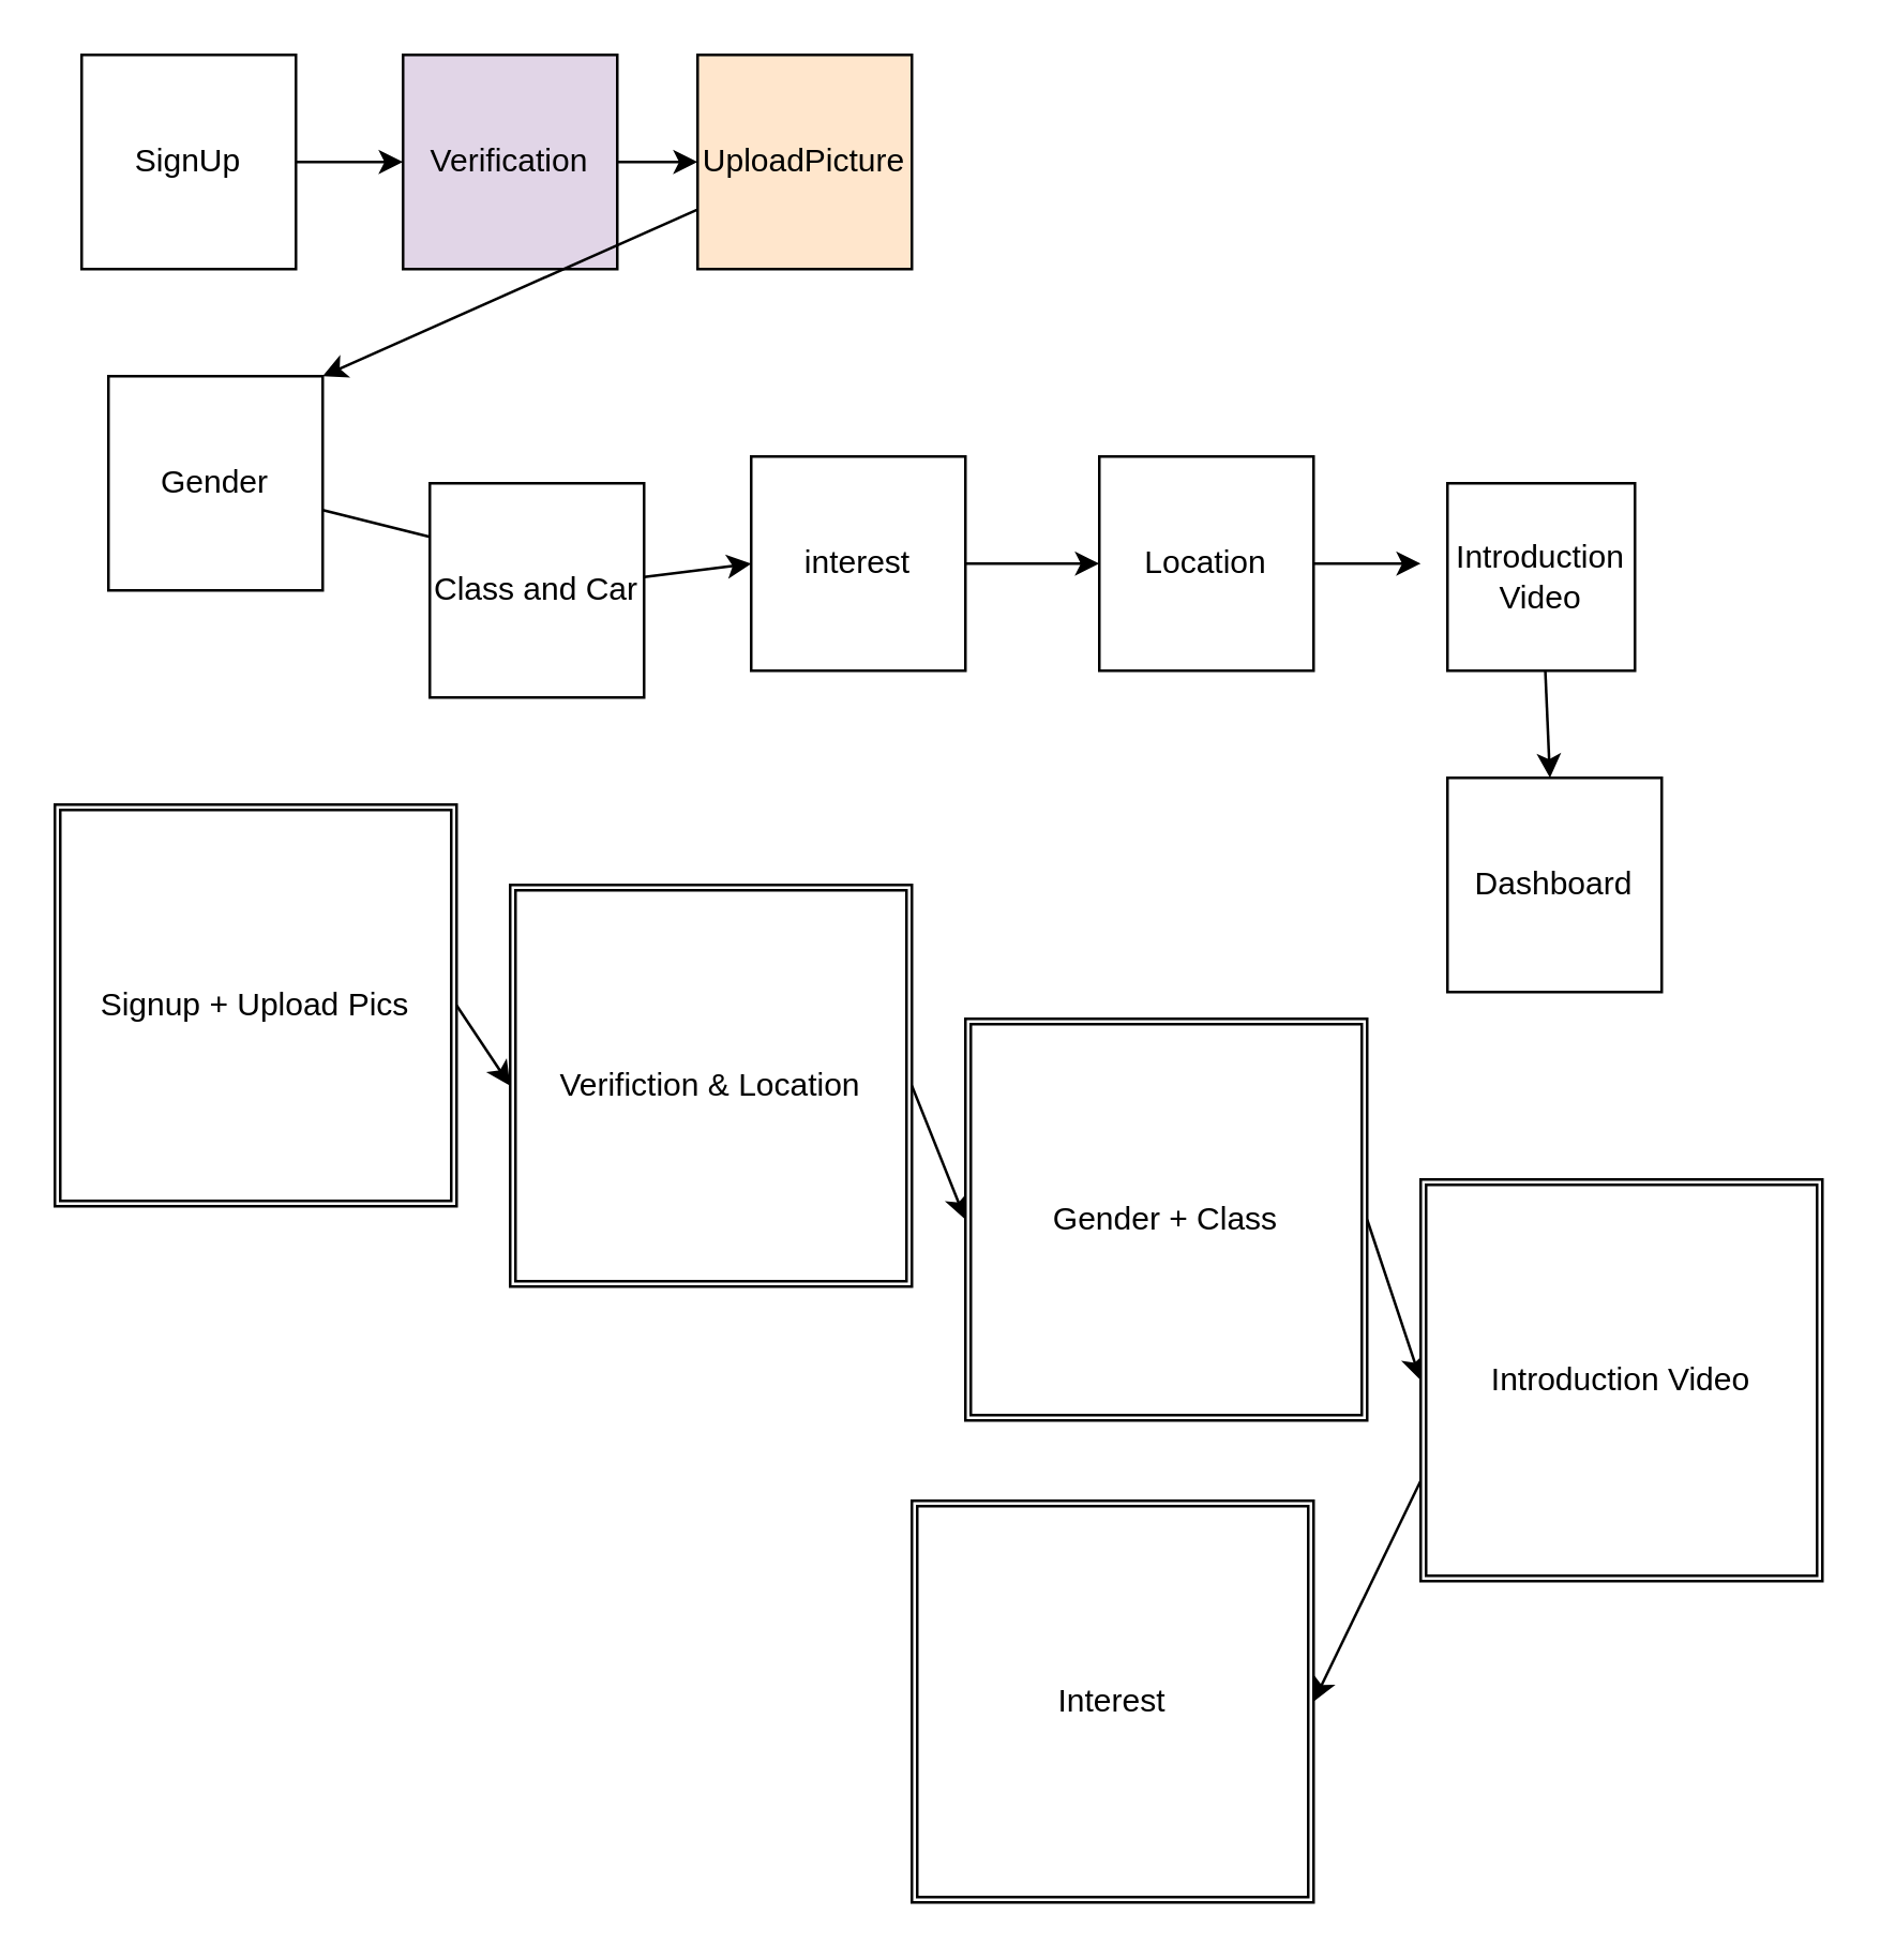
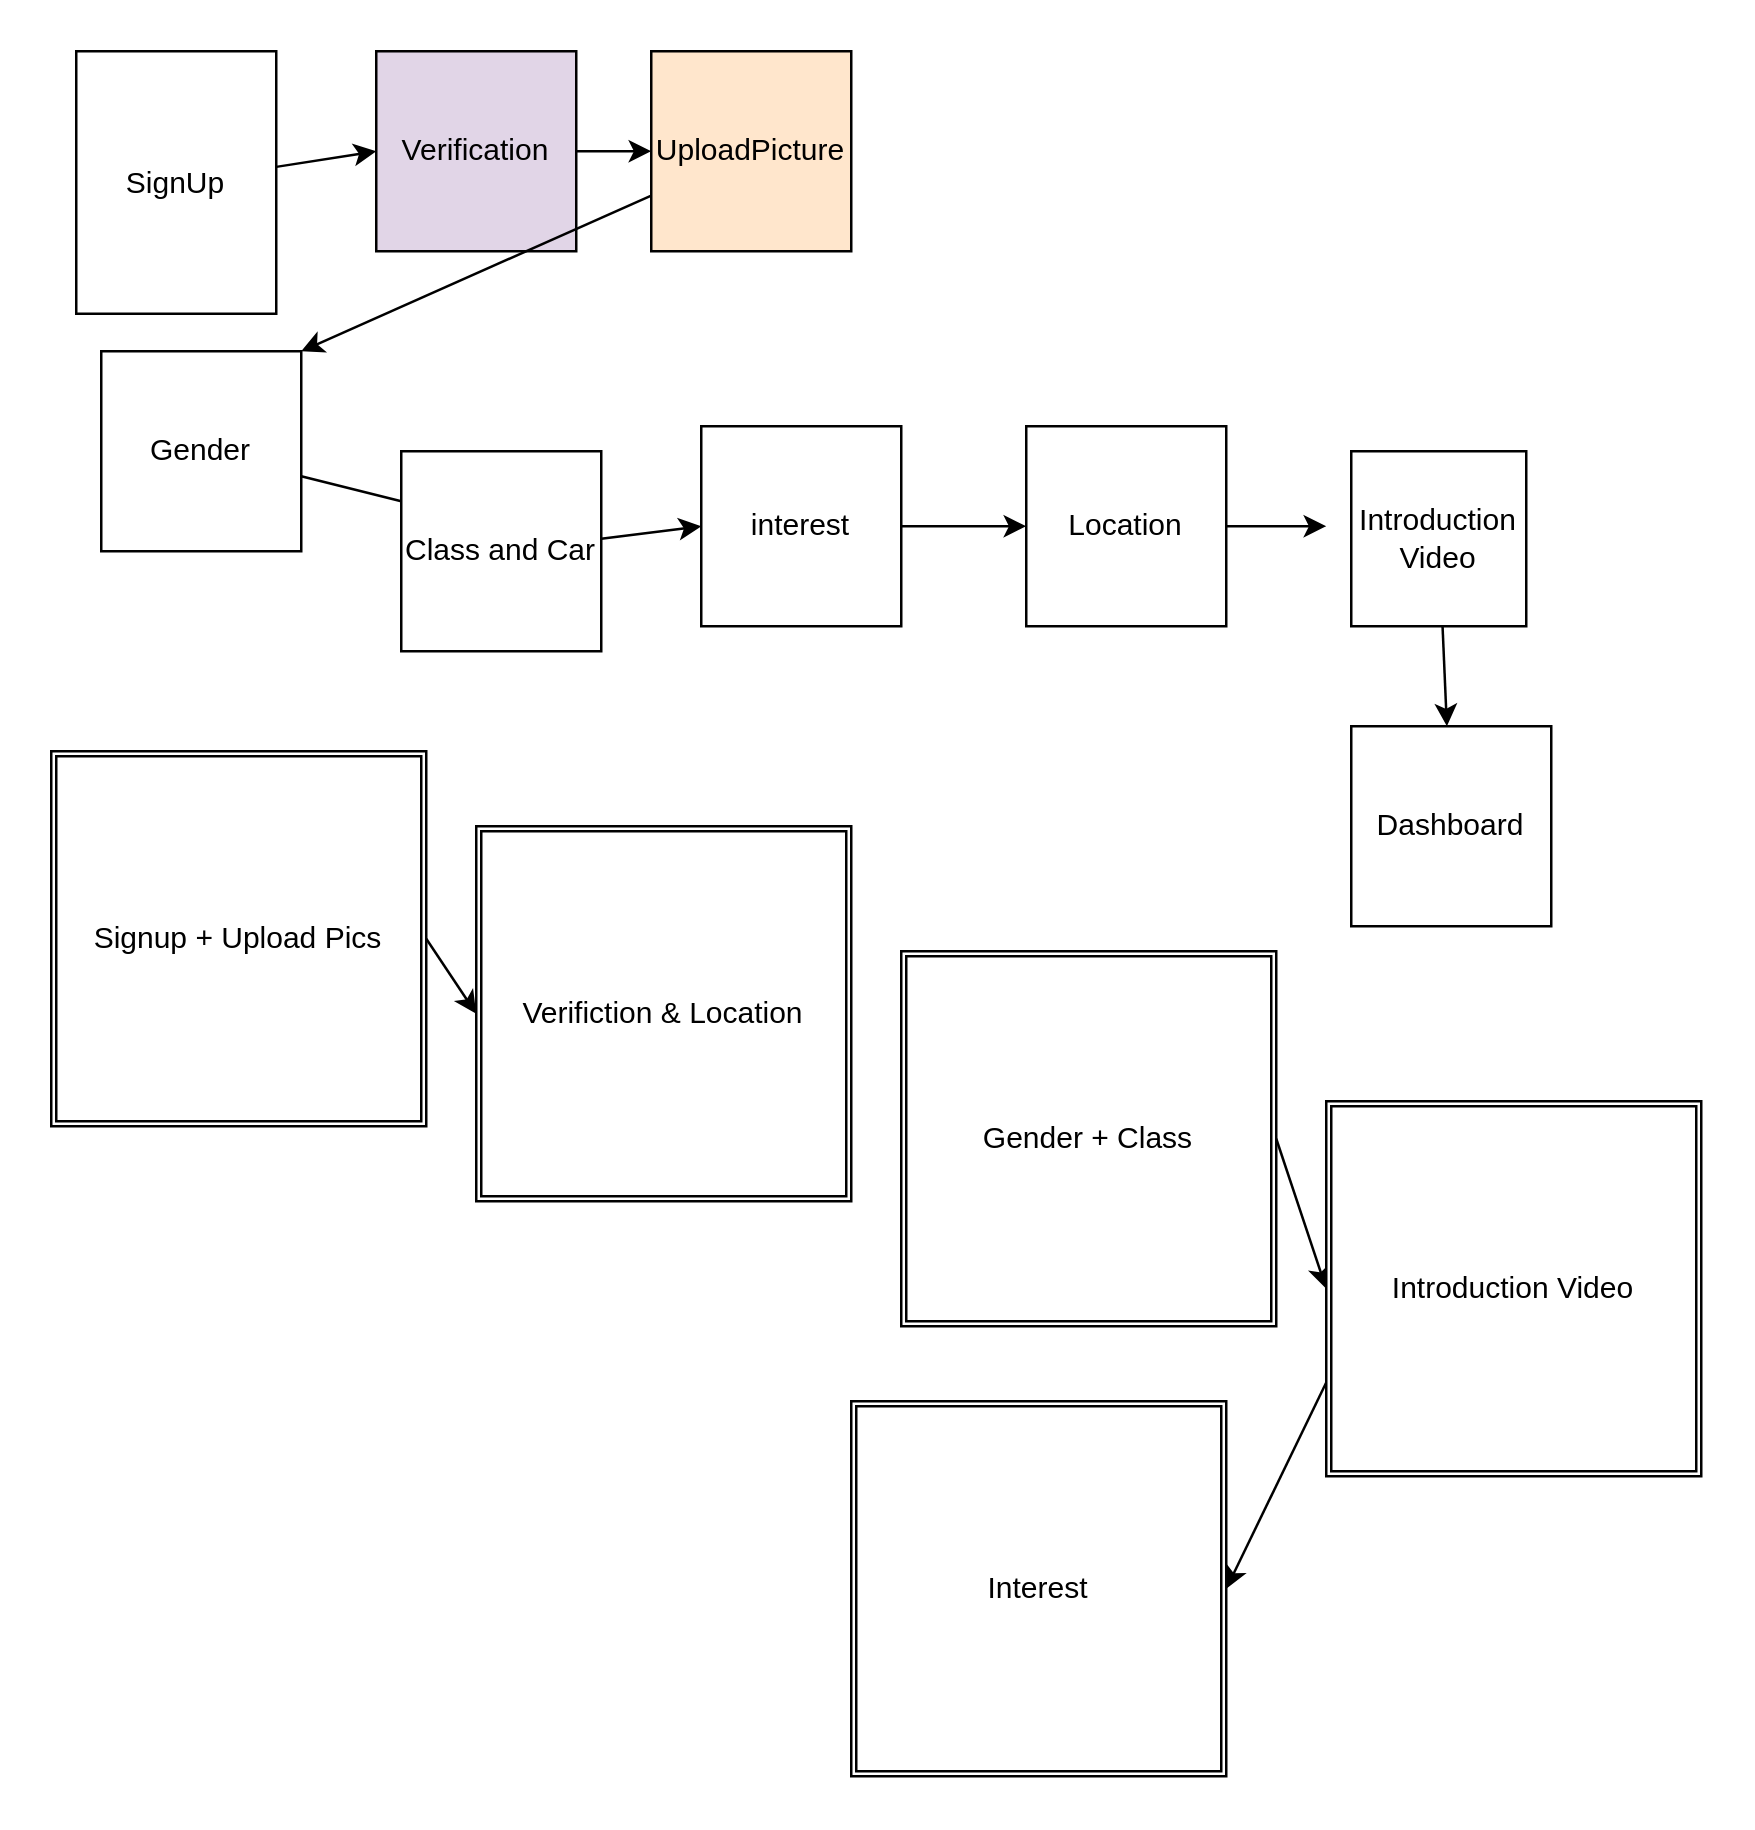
  <mxCell id="0" />
  <mxCell id="1" parent="0" />
  <mxCell id="2" style="edgeStyle=none;html=1;entryX=0;entryY=0.5;entryDx=0;entryDy=0;" parent="1" source="3" target="5" edge="1"><mxGeometry relative="1" as="geometry" /></mxCell>
- <mxCell id="3" value="SignUp" style="whiteSpace=wrap;html=1;aspect=fixed;" parent="1" vertex="1"><mxGeometry x="30" y="20" width="80" height="80" as="geometry" /></mxCell>
+ <mxCell id="3" value="SignUp" style="whiteSpace=wrap;html=1;aspect=fixed;" parent="1" vertex="1"><mxGeometry x="30" y="20" width="80" height="105" as="geometry" /></mxCell>
  <mxCell id="4" style="edgeStyle=none;html=1;exitX=1;exitY=0.5;exitDx=0;exitDy=0;entryX=0;entryY=0.5;entryDx=0;entryDy=0;" parent="1" source="5" target="7" edge="1"><mxGeometry relative="1" as="geometry" /></mxCell>
  <mxCell id="5" value="Verification" style="whiteSpace=wrap;html=1;aspect=fixed;fillColor=#e1d5e7;" parent="1" vertex="1"><mxGeometry x="150" y="20" width="80" height="80" as="geometry" /></mxCell>
  <mxCell id="6" style="edgeStyle=none;html=1;entryX=1;entryY=0;entryDx=0;entryDy=0;" parent="1" source="7" edge="1" target="18"><mxGeometry relative="1" as="geometry"><mxPoint x="190" y="140" as="targetPoint" /></mxGeometry></mxCell>
  <mxCell id="7" value="UploadPicture" style="whiteSpace=wrap;html=1;aspect=fixed;fillColor=#ffe6cc;" parent="1" vertex="1"><mxGeometry x="260" y="20" width="80" height="80" as="geometry" /></mxCell>
  <mxCell id="8" style="edgeStyle=none;html=1;entryX=0;entryY=0.5;entryDx=0;entryDy=0;" parent="1" source="9" target="11" edge="1"><mxGeometry relative="1" as="geometry" /></mxCell>
  <mxCell id="9" value="interest" style="whiteSpace=wrap;html=1;aspect=fixed;" parent="1" vertex="1"><mxGeometry x="280" y="170" width="80" height="80" as="geometry" /></mxCell>
  <mxCell id="10" style="edgeStyle=none;html=1;" parent="1" source="11" edge="1"><mxGeometry relative="1" as="geometry"><mxPoint x="530" y="210" as="targetPoint" /></mxGeometry></mxCell>
  <mxCell id="11" value="Location" style="whiteSpace=wrap;html=1;aspect=fixed;" parent="1" vertex="1"><mxGeometry x="410" y="170" width="80" height="80" as="geometry" /></mxCell>
  <mxCell id="12" style="edgeStyle=none;html=1;" edge="1" parent="1" source="13" target="14"><mxGeometry relative="1" as="geometry" /></mxCell>
  <mxCell id="13" value="Introduction Video" style="whiteSpace=wrap;html=1;aspect=fixed;" parent="1" vertex="1"><mxGeometry x="540" y="180" width="70" height="70" as="geometry" /></mxCell>
  <mxCell id="14" value="Dashboard" style="whiteSpace=wrap;html=1;aspect=fixed;" parent="1" vertex="1"><mxGeometry x="540" y="290" width="80" height="80" as="geometry" /></mxCell>
  <mxCell id="15" style="edgeStyle=none;html=1;entryX=0;entryY=0.5;entryDx=0;entryDy=0;" parent="1" source="16" target="9" edge="1"><mxGeometry relative="1" as="geometry" /></mxCell>
  <mxCell id="16" value="Class and Car" style="whiteSpace=wrap;html=1;aspect=fixed;" parent="1" vertex="1"><mxGeometry x="160" y="180" width="80" height="80" as="geometry" /></mxCell>
  <mxCell id="17" style="edgeStyle=none;html=1;entryX=0;entryY=0.25;entryDx=0;entryDy=0;endArrow=none;" parent="1" source="18" target="16" edge="1"><mxGeometry relative="1" as="geometry" /></mxCell>
  <mxCell id="18" value="Gender" style="whiteSpace=wrap;html=1;aspect=fixed;" parent="1" vertex="1"><mxGeometry x="40" y="140" width="80" height="80" as="geometry" /></mxCell>
  <mxCell id="19" style="edgeStyle=none;html=1;exitX=1;exitY=0.5;exitDx=0;exitDy=0;entryX=0;entryY=0.5;entryDx=0;entryDy=0;" edge="1" parent="1" source="20" target="22"><mxGeometry relative="1" as="geometry" /></mxCell>
  <mxCell id="20" value="Signup + Upload Pics" style="shape=ext;double=1;whiteSpace=wrap;html=1;aspect=fixed;" vertex="1" parent="1"><mxGeometry x="20" y="300" width="150" height="150" as="geometry" /></mxCell>
- <mxCell id="21" style="edgeStyle=none;html=1;exitX=1;exitY=0.5;exitDx=0;exitDy=0;entryX=0;entryY=0.5;entryDx=0;entryDy=0;" edge="1" parent="1" source="22" target="24"><mxGeometry relative="1" as="geometry" /></mxCell>
  <mxCell id="22" value="Verifiction &amp;amp; Location" style="shape=ext;double=1;whiteSpace=wrap;html=1;aspect=fixed;" vertex="1" parent="1"><mxGeometry x="190" y="330" width="150" height="150" as="geometry" /></mxCell>
  <mxCell id="23" style="edgeStyle=none;html=1;exitX=1;exitY=0.5;exitDx=0;exitDy=0;entryX=0;entryY=0.5;entryDx=0;entryDy=0;" edge="1" parent="1" source="24" target="26"><mxGeometry relative="1" as="geometry" /></mxCell>
  <mxCell id="24" value="Gender + Class" style="shape=ext;double=1;whiteSpace=wrap;html=1;aspect=fixed;" vertex="1" parent="1"><mxGeometry x="360" y="380" width="150" height="150" as="geometry" /></mxCell>
  <mxCell id="25" style="edgeStyle=none;html=1;exitX=0;exitY=0.75;exitDx=0;exitDy=0;entryX=1;entryY=0.5;entryDx=0;entryDy=0;" edge="1" parent="1" source="26" target="27"><mxGeometry relative="1" as="geometry" /></mxCell>
  <mxCell id="26" value="Introduction Video" style="shape=ext;double=1;whiteSpace=wrap;html=1;aspect=fixed;" vertex="1" parent="1"><mxGeometry x="530" y="440" width="150" height="150" as="geometry" /></mxCell>
  <mxCell id="27" value="Interest" style="shape=ext;double=1;whiteSpace=wrap;html=1;aspect=fixed;" vertex="1" parent="1"><mxGeometry x="340" y="560" width="150" height="150" as="geometry" /></mxCell>
